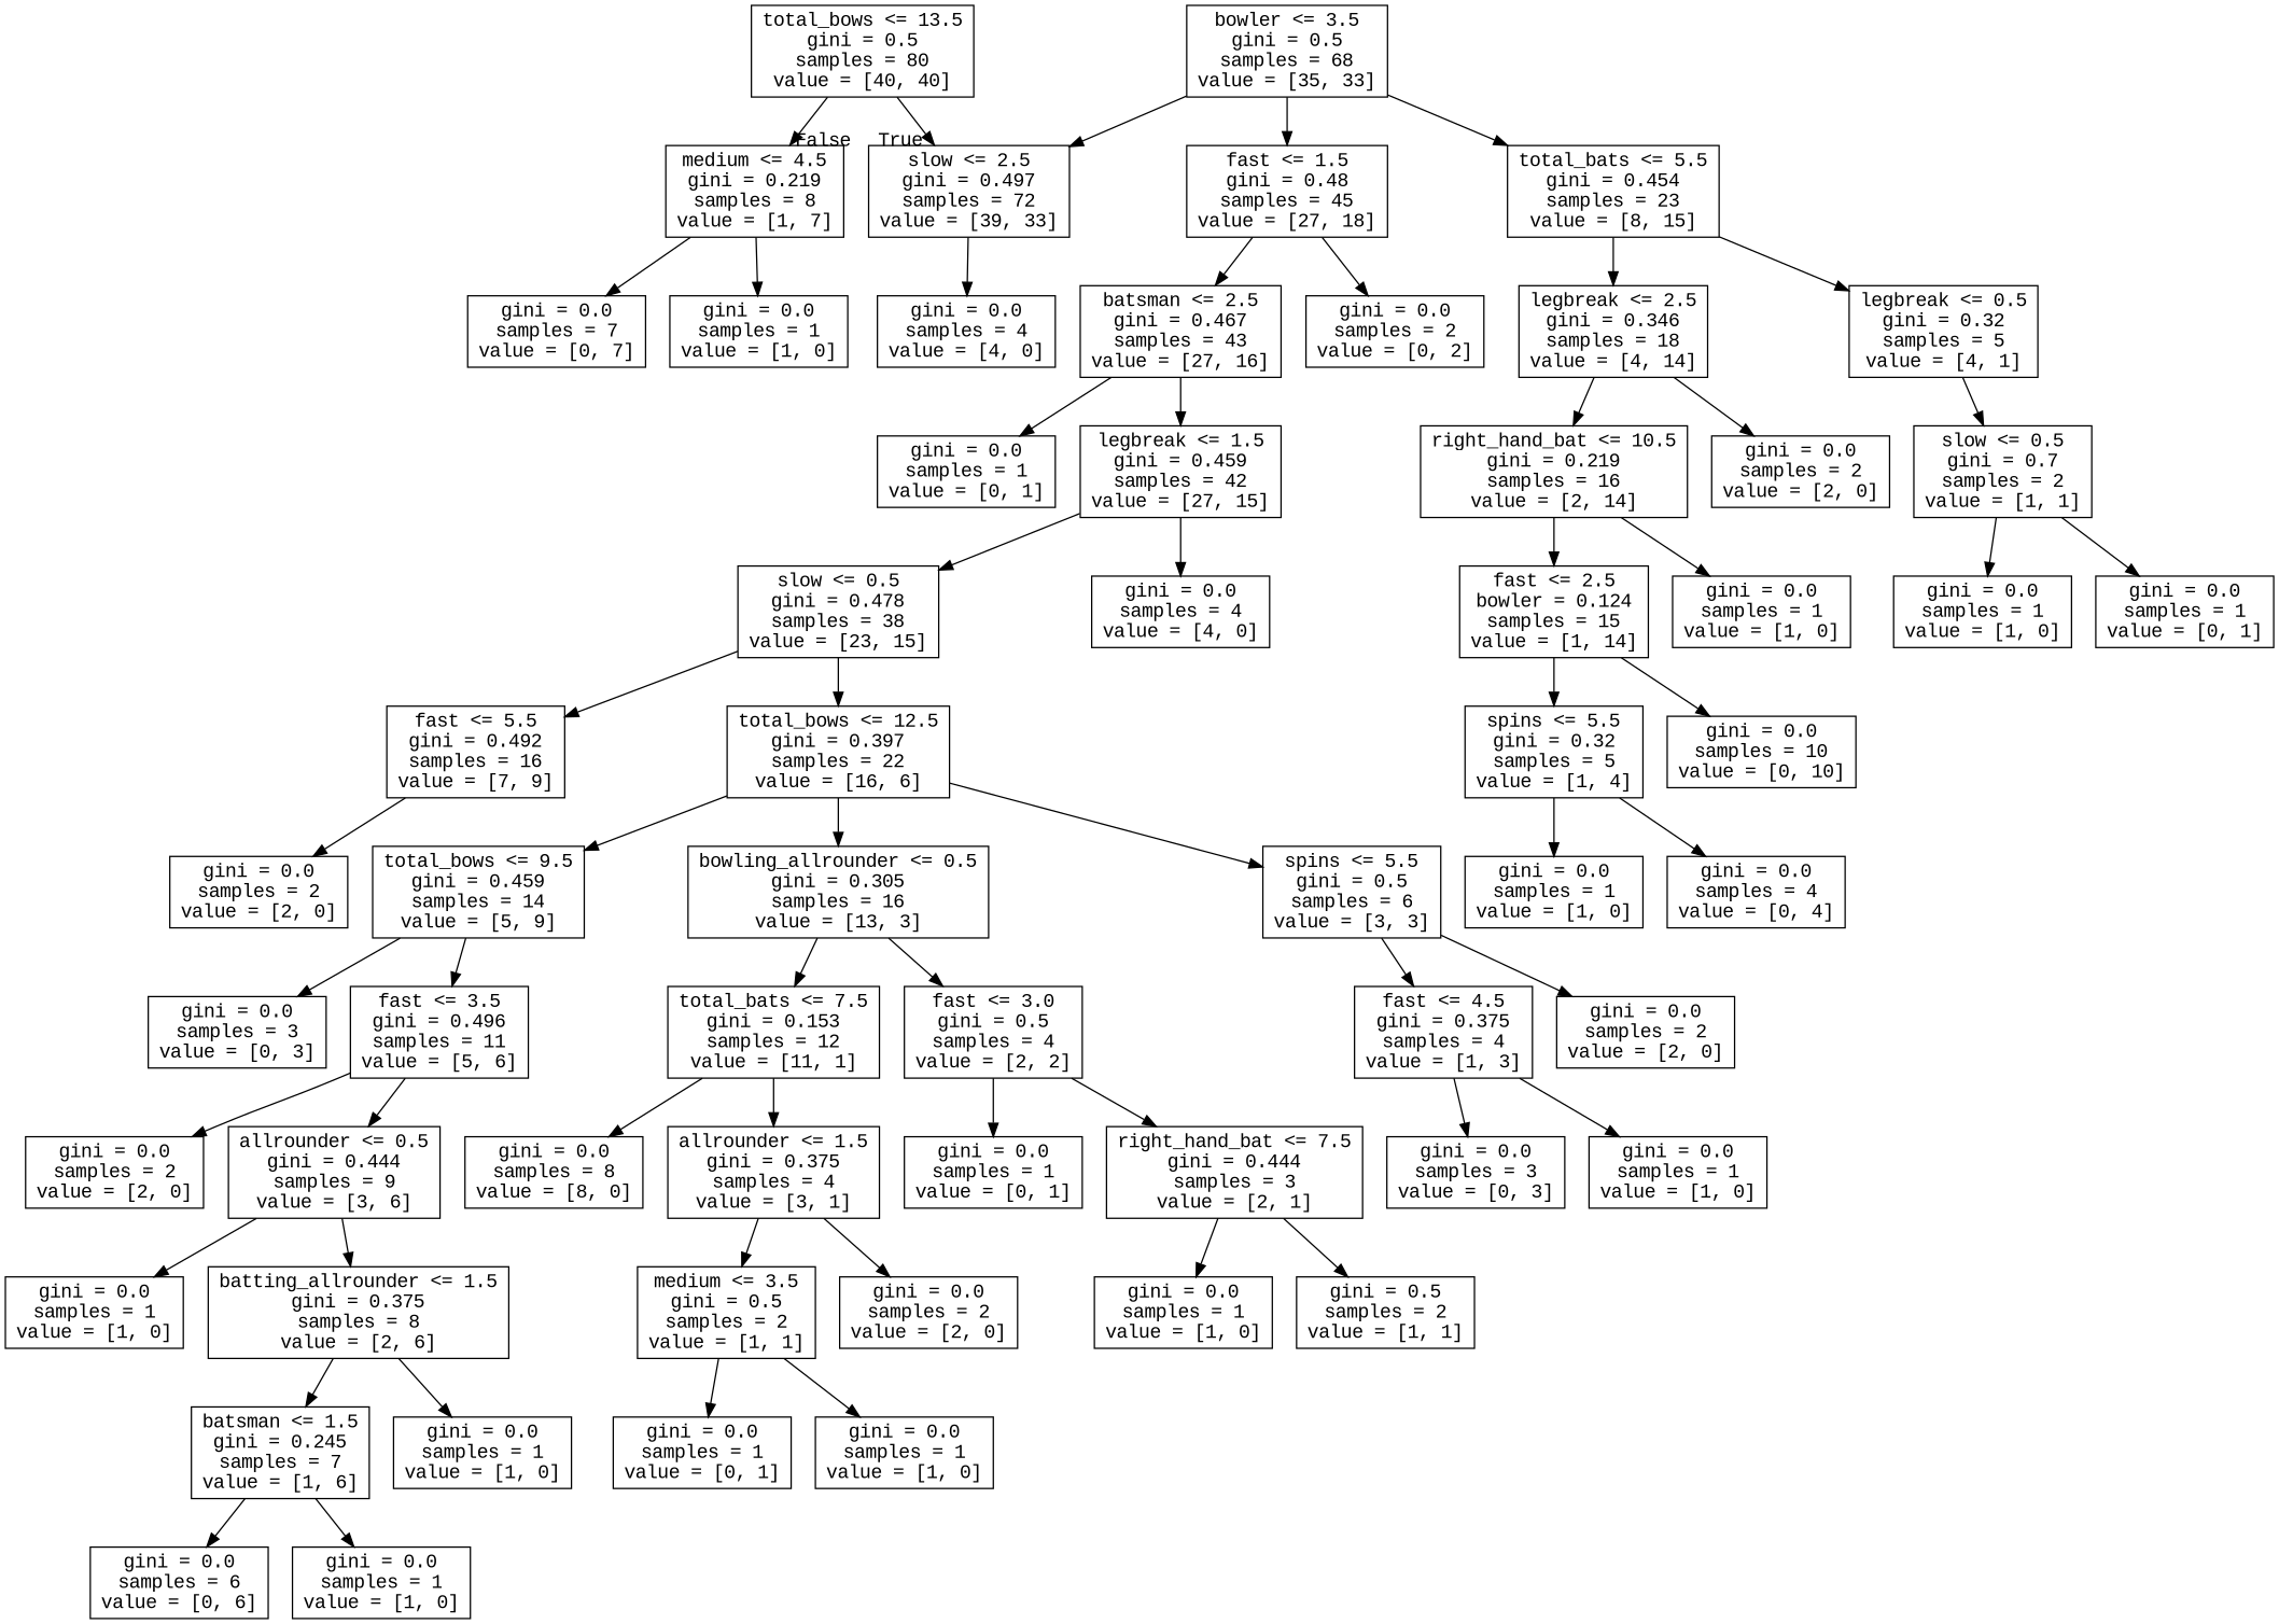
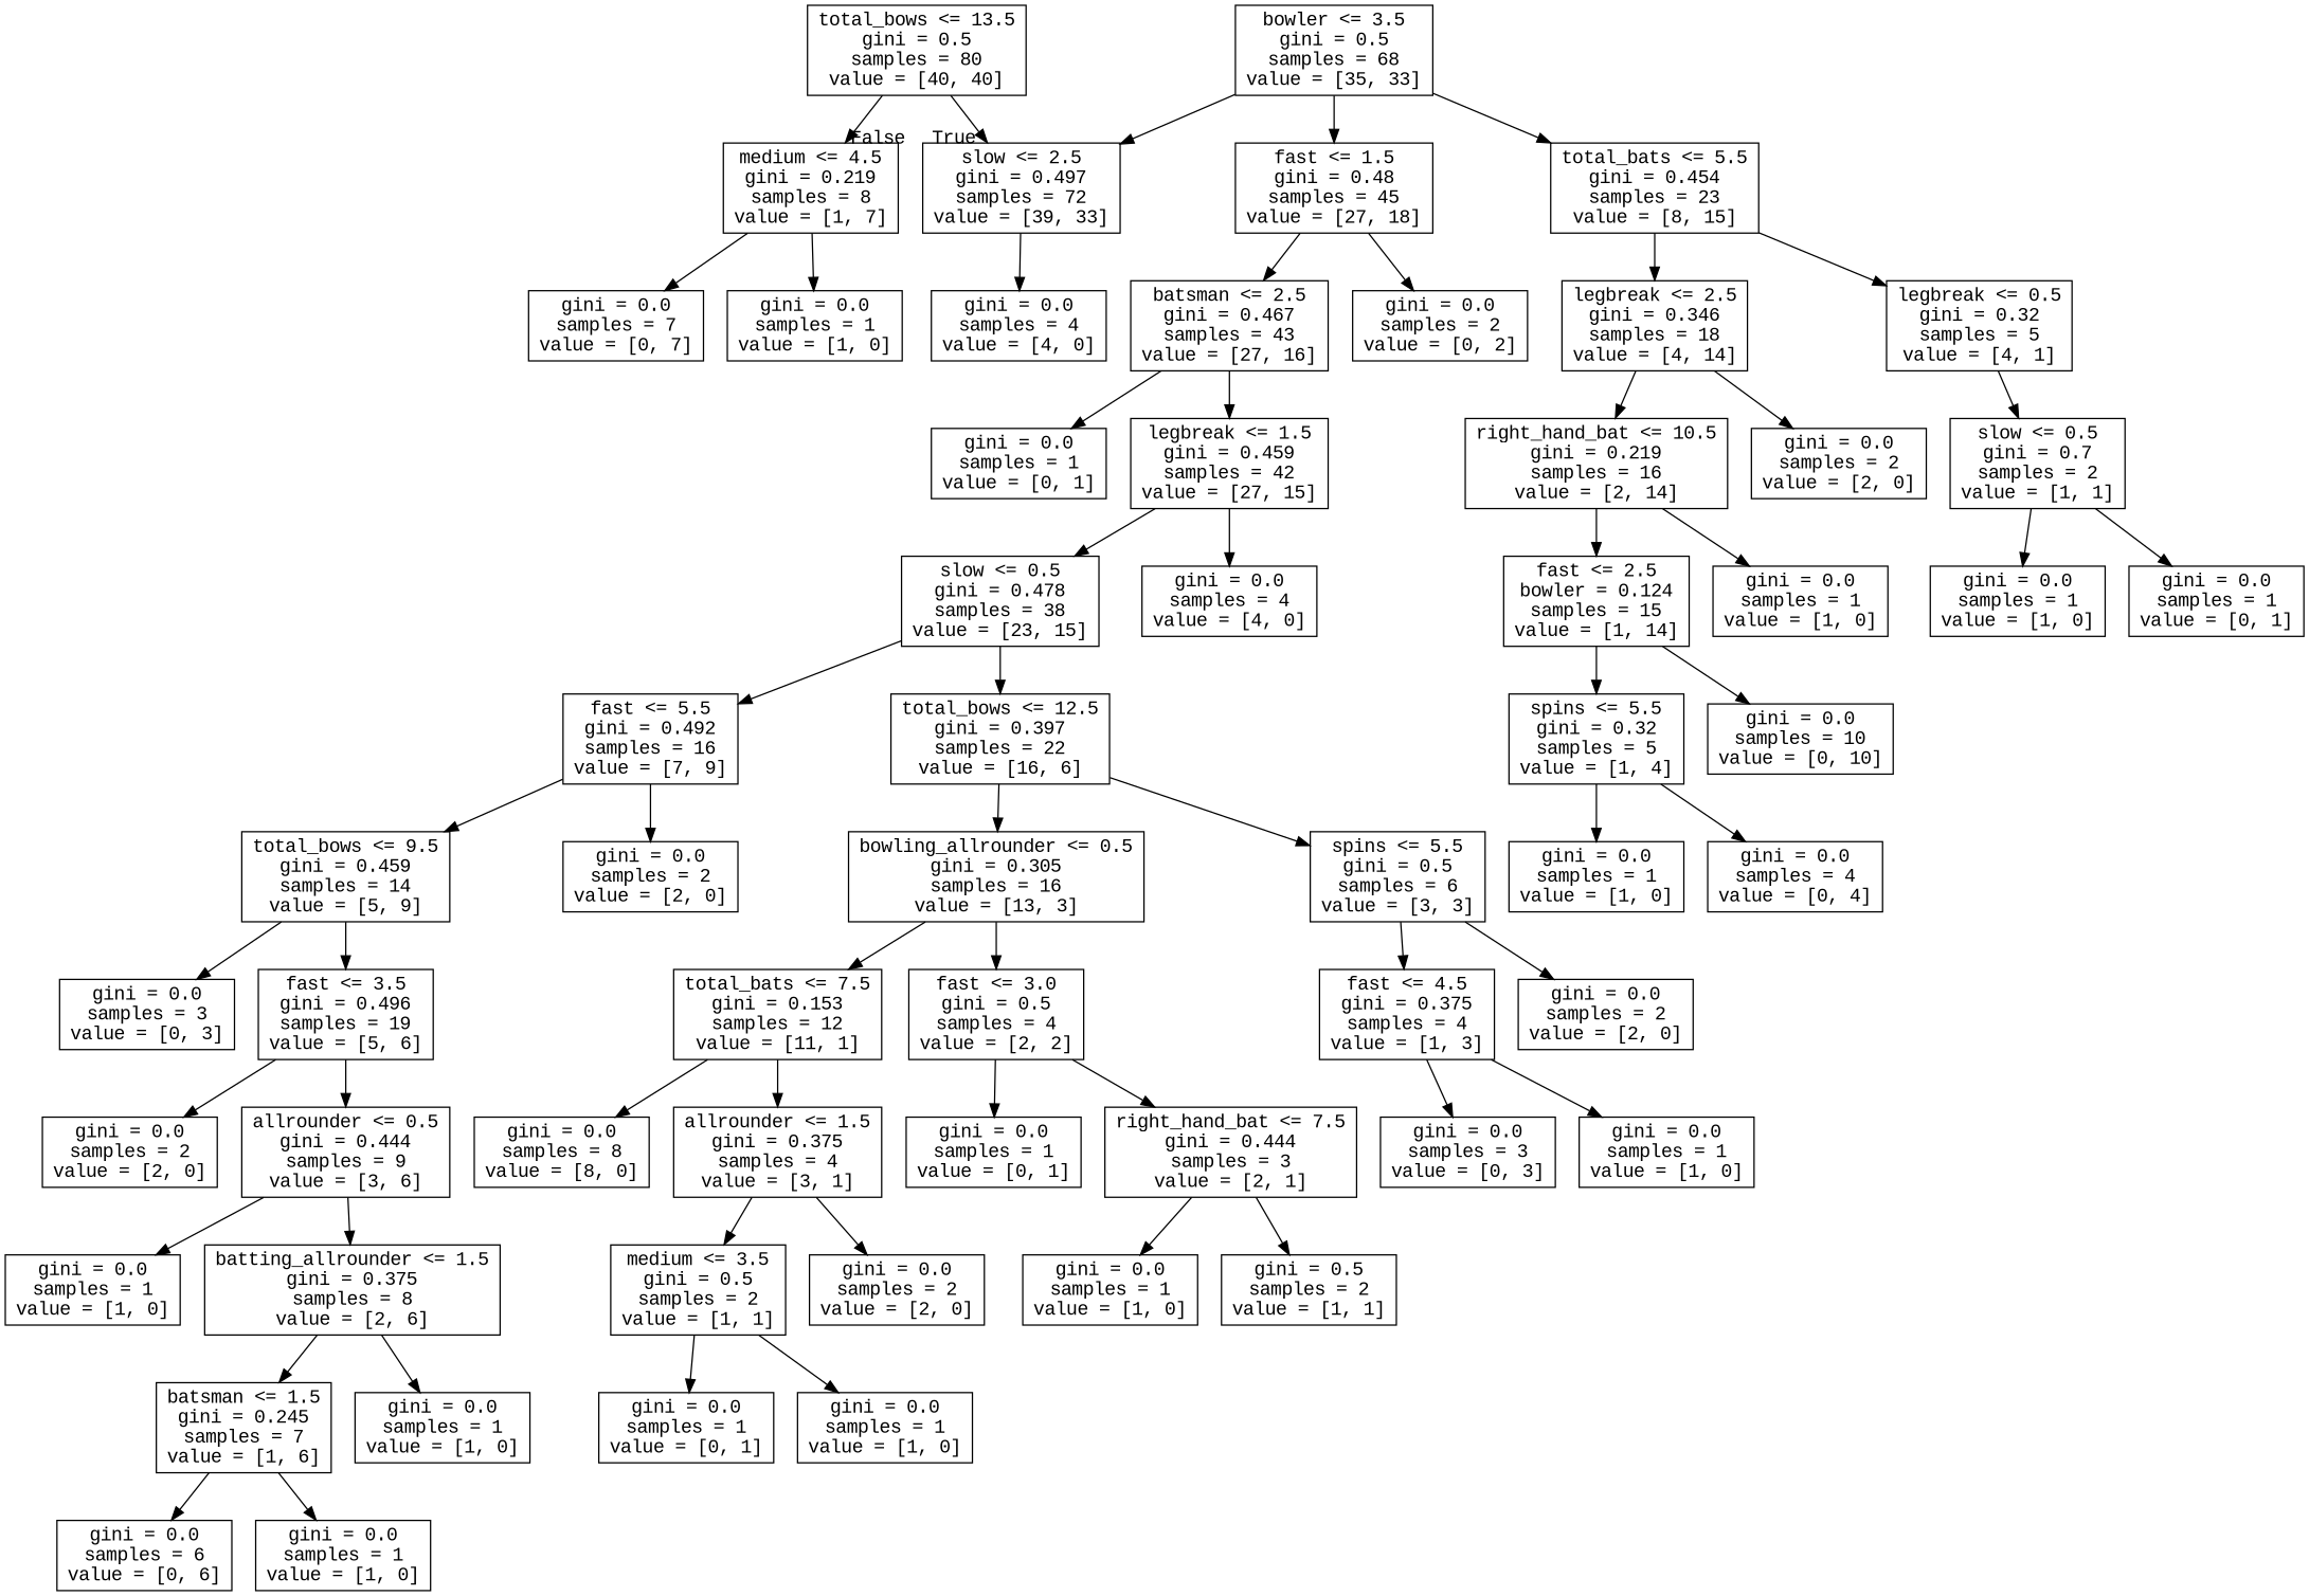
  digraph {
    fontname="Liberation Mono"
    node [fontname="Liberation Mono" shape=box]
    edge [fontname="Liberation Mono"]
    n1 [label="total_bows <= 13.5\ngini = 0.5\nsamples = 80\nvalue = [40, 40]"]
    n2 [label="slow <= 2.5\ngini = 0.497\nsamples = 72\nvalue = [39, 33]"]
    n3 [label="medium <= 4.5\ngini = 0.219\nsamples = 8\nvalue = [1, 7]"]
    n4 [label="gini = 0.0\nsamples = 4\nvalue = [4, 0]"]
    n5 [label="gini = 0.0\nsamples = 7\nvalue = [0, 7]"]
    n6 [label="gini = 0.0\nsamples = 1\nvalue = [1, 0]"]
    n7 [label="bowler <= 3.5\ngini = 0.5\nsamples = 68\nvalue = [35, 33]"]
    n8 [label="fast <= 1.5\ngini = 0.48\nsamples = 45\nvalue = [27, 18]"]
    n9 [label="total_bats <= 5.5\ngini = 0.454\nsamples = 23\nvalue = [8, 15]"]
    n10 [label="gini = 0.0\nsamples = 2\nvalue = [0, 2]"]
    n11 [label="batsman <= 2.5\ngini = 0.467\nsamples = 43\nvalue = [27, 16]"]
    n12 [label="legbreak <= 0.5\ngini = 0.32\nsamples = 5\nvalue = [4, 1]"]
    n13 [label="legbreak <= 2.5\ngini = 0.346\nsamples = 18\nvalue = [4, 14]"]
    n14 [label="legbreak <= 1.5\ngini = 0.459\nsamples = 42\nvalue = [27, 15]"]
    n15 [label="gini = 0.0\nsamples = 1\nvalue = [0, 1]"]
    n16 [label="slow <= 0.5\ngini = 0.478\nsamples = 38\nvalue = [23, 15]"]
    n17 [label="gini = 0.0\nsamples = 4\nvalue = [4, 0]"]
    n18 [label="fast <= 5.5\ngini = 0.492\nsamples = 16\nvalue = [7, 9]"]
    n19 [label="total_bows <= 12.5\ngini = 0.397\nsamples = 22\nvalue = [16, 6]"]
    n20 [label="total_bows <= 9.5\ngini = 0.459\nsamples = 14\nvalue = [5, 9]"]
    n21 [label="gini = 0.0\nsamples = 2\nvalue = [2, 0]"]
    n22 [label="bowling_allrounder <= 0.5\ngini = 0.305\nsamples = 16\nvalue = [13, 3]"]
    n23 [label="spins <= 5.5\ngini = 0.5\nsamples = 6\nvalue = [3, 3]"]
    n24 [label="gini = 0.0\nsamples = 3\nvalue = [0, 3]"]
-   n25 [label="fast <= 3.5\ngini = 0.496\nsamples = 11\nvalue = [5, 6]"]
+   n25 [label="fast <= 3.5\ngini = 0.496\nsamples = 19\nvalue = [5, 6]"]
    n26 [label="gini = 0.0\nsamples = 2\nvalue = [2, 0]"]
    n27 [label="allrounder <= 0.5\ngini = 0.444\nsamples = 9\nvalue = [3, 6]"]
    n28 [label="gini = 0.0\nsamples = 1\nvalue = [1, 0]"]
    n29 [label="batting_allrounder <= 1.5\ngini = 0.375\nsamples = 8\nvalue = [2, 6]"]
    n30 [label="batsman <= 1.5\ngini = 0.245\nsamples = 7\nvalue = [1, 6]"]
    n31 [label="gini = 0.0\nsamples = 1\nvalue = [1, 0]"]
    n32 [label="gini = 0.0\nsamples = 6\nvalue = [0, 6]"]
    n33 [label="gini = 0.0\nsamples = 1\nvalue = [1, 0]"]
    n34 [label="total_bats <= 7.5\ngini = 0.153\nsamples = 12\nvalue = [11, 1]"]
    n35 [label="fast <= 3.0\ngini = 0.5\nsamples = 4\nvalue = [2, 2]"]
    n36 [label="fast <= 4.5\ngini = 0.375\nsamples = 4\nvalue = [1, 3]"]
    n37 [label="gini = 0.0\nsamples = 2\nvalue = [2, 0]"]
    n38 [label="gini = 0.0\nsamples = 8\nvalue = [8, 0]"]
    n39 [label="allrounder <= 1.5\ngini = 0.375\nsamples = 4\nvalue = [3, 1]"]
    n40 [label="gini = 0.0\nsamples = 1\nvalue = [0, 1]"]
    n41 [label="right_hand_bat <= 7.5\ngini = 0.444\nsamples = 3\nvalue = [2, 1]"]
    n42 [label="medium <= 3.5\ngini = 0.5\nsamples = 2\nvalue = [1, 1]"]
    n43 [label="gini = 0.0\nsamples = 2\nvalue = [2, 0]"]
    n44 [label="gini = 0.0\nsamples = 1\nvalue = [0, 1]"]
    n45 [label="gini = 0.0\nsamples = 1\nvalue = [1, 0]"]
    n46 [label="gini = 0.0\nsamples = 1\nvalue = [1, 0]"]
    n47 [label="gini = 0.5\nsamples = 2\nvalue = [1, 1]"]
    n48 [label="gini = 0.0\nsamples = 3\nvalue = [0, 3]"]
    n49 [label="gini = 0.0\nsamples = 1\nvalue = [1, 0]"]
    n50 [label="slow <= 0.5\ngini = 0.7\nsamples = 2\nvalue = [1, 1]"]
    n51 [label="right_hand_bat <= 10.5\ngini = 0.219\nsamples = 16\nvalue = [2, 14]"]
    n52 [label="gini = 0.0\nsamples = 2\nvalue = [2, 0]"]
    n53 [label="gini = 0.0\nsamples = 1\nvalue = [1, 0]"]
    n54 [label="gini = 0.0\nsamples = 1\nvalue = [0, 1]"]
    n55 [label="fast <= 2.5\nbowler = 0.124\nsamples = 15\nvalue = [1, 14]"]
    n56 [label="gini = 0.0\nsamples = 1\nvalue = [1, 0]"]
    n57 [label="spins <= 5.5\ngini = 0.32\nsamples = 5\nvalue = [1, 4]"]
    n58 [label="gini = 0.0\nsamples = 10\nvalue = [0, 10]"]
    n59 [label="gini = 0.0\nsamples = 1\nvalue = [1, 0]"]
    n60 [label="gini = 0.0\nsamples = 4\nvalue = [0, 4]"]
    n1 -> n2 [headlabel=True labelangle=45 labeldistance=2.5]
    n1 -> n3 [headlabel=False labelangle=-45 labeldistance=2.5]
    n2 -> n4
    n3 -> n5
    n3 -> n6
    n7 -> n2
    n7 -> n8
    n7 -> n9
    n8 -> n10
    n8 -> n11
    n9 -> n12
    n9 -> n13
    n11 -> n14
    n11 -> n15
    n12 -> n50
    n13 -> n51
    n13 -> n52
    n14 -> n16
    n14 -> n17
    n16 -> n18
    n16 -> n19
-   n19 -> n20
+   n18 -> n20
    n18 -> n21
    n19 -> n22
    n19 -> n23
    n20 -> n24
    n20 -> n25
    n22 -> n34
    n22 -> n35
    n23 -> n36
    n23 -> n37
    n25 -> n26
    n25 -> n27
    n27 -> n28
    n27 -> n29
    n29 -> n30
    n29 -> n31
    n30 -> n32
    n30 -> n33
    n34 -> n38
    n34 -> n39
    n35 -> n40
    n35 -> n41
    n36 -> n48
    n36 -> n49
    n39 -> n42
    n39 -> n43
    n41 -> n46
    n41 -> n47
    n42 -> n44
    n42 -> n45
    n50 -> n53
    n50 -> n54
    n51 -> n55
    n51 -> n56
    n55 -> n57
    n55 -> n58
    n57 -> n59
    n57 -> n60
  }
